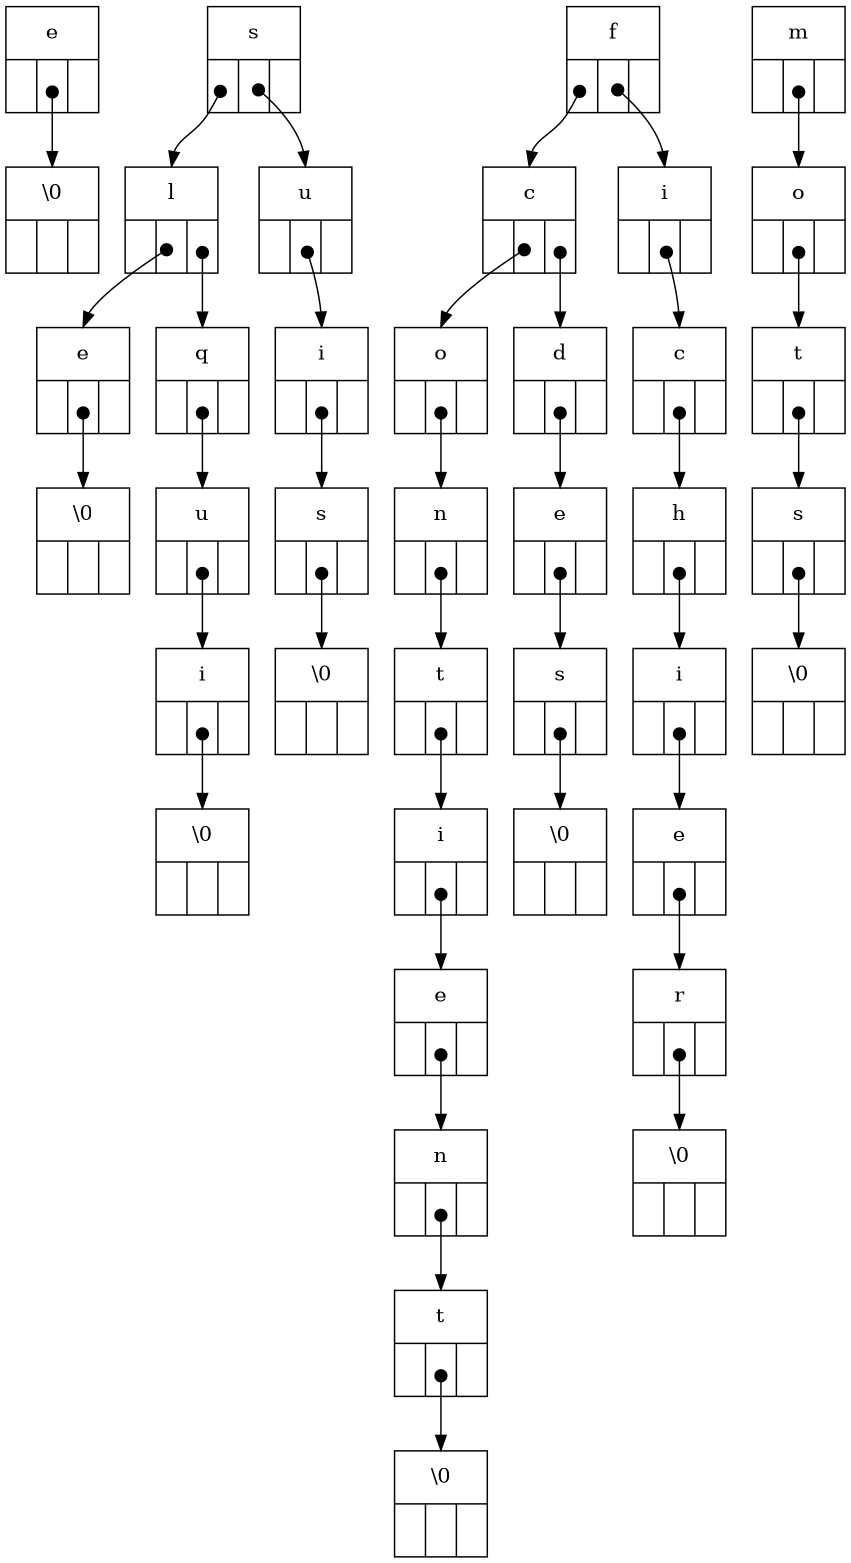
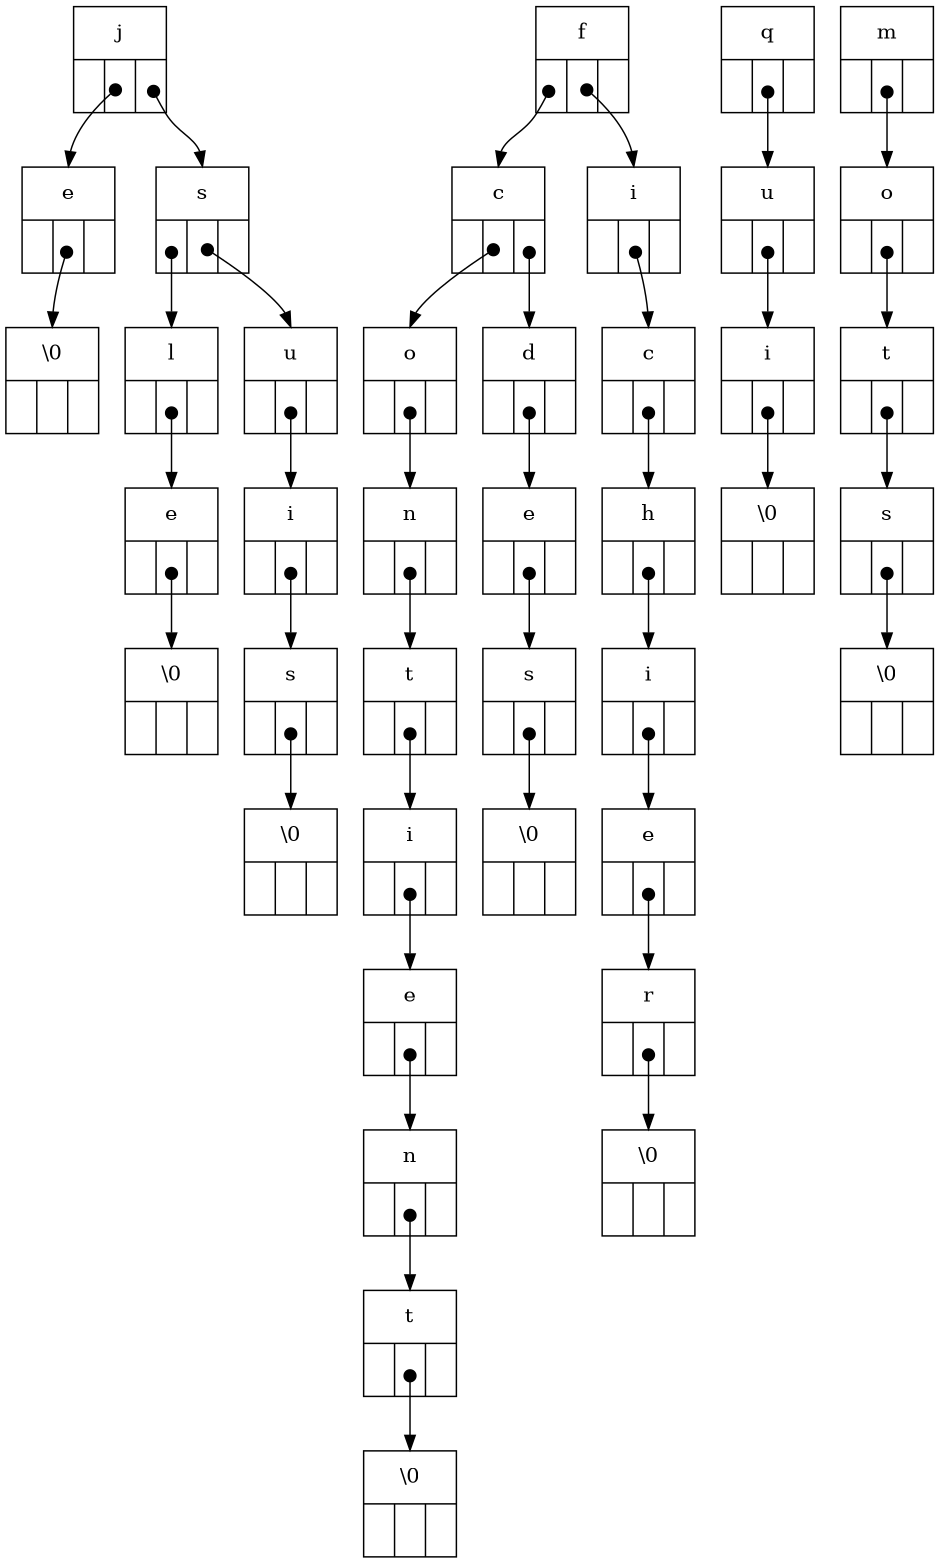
  digraph {
    node [shape=record]
    edge [arrowtail=dot dir=both headport=valeur tailclip=flase tailport="fils:c"]
+   n1 [height=1 label="{<valeur> j | {<gauche> | <fils> | <droit>}}"]
    n2 [height=1 label="{<valeur> e | {<gauche> | <fils> | <droit>}}"]
    n3 [height=1 label="{<valeur> s | {<gauche> | <fils> | <droit>}}"]
    n4 [height=1 label="{<valeur> f | {<gauche> | <fils> | <droit>}}"]
    n5 [height=1 label="{<valeur> c | {<gauche> | <fils> | <droit>}}"]
    n6 [height=1 label="{<valeur> i | {<gauche> | <fils> | <droit>}}"]
    n7 [height=1 label="{<valeur> \\0 |{<gauche> | <fils> | <droit>}}"]
    n8 [height=1 label="{<valeur> l | {<gauche> | <fils> | <droit>}}"]
    n9 [height=1 label="{<valeur> u | {<gauche> | <fils> | <droit>}}"]
    n10 [height=1 label="{<valeur> o | {<gauche> | <fils> | <droit>}}"]
    n11 [height=1 label="{<valeur> d | {<gauche> | <fils> | <droit>}}"]
    n12 [height=1 label="{<valeur> c | {<gauche> | <fils> | <droit>}}"]
    n13 [height=1 label="{<valeur> n | {<gauche> | <fils> | <droit>}}"]
    n14 [height=1 label="{<valeur> e | {<gauche> | <fils> | <droit>}}"]
    n15 [height=1 label="{<valeur> t | {<gauche> | <fils> | <droit>}}"]
    n16 [height=1 label="{<valeur> i | {<gauche> | <fils> | <droit>}}"]
    n17 [height=1 label="{<valeur> e | {<gauche> | <fils> | <droit>}}"]
    n18 [height=1 label="{<valeur> n | {<gauche> | <fils> | <droit>}}"]
    n19 [height=1 label="{<valeur> t | {<gauche> | <fils> | <droit>}}"]
    n20 [height=1 label="{<valeur> \\0 |{<gauche> | <fils> | <droit>}}"]
    n21 [height=1 label="{<valeur> s | {<gauche> | <fils> | <droit>}}"]
    n22 [height=1 label="{<valeur> \\0 |{<gauche> | <fils> | <droit>}}"]
    n23 [height=1 label="{<valeur> h | {<gauche> | <fils> | <droit>}}"]
    n24 [height=1 label="{<valeur> i | {<gauche> | <fils> | <droit>}}"]
    n25 [height=1 label="{<valeur> e | {<gauche> | <fils> | <droit>}}"]
    n26 [height=1 label="{<valeur> r | {<gauche> | <fils> | <droit>}}"]
    n27 [height=1 label="{<valeur> \\0 |{<gauche> | <fils> | <droit>}}"]
    n28 [height=1 label="{<valeur> e | {<gauche> | <fils> | <droit>}}"]
    n29 [height=1 label="{<valeur> q | {<gauche> | <fils> | <droit>}}"]
    n30 [height=1 label="{<valeur> i | {<gauche> | <fils> | <droit>}}"]
    n31 [height=1 label="{<valeur> \\0 |{<gauche> | <fils> | <droit>}}"]
    n32 [height=1 label="{<valeur> u | {<gauche> | <fils> | <droit>}}"]
    n33 [height=1 label="{<valeur> m | {<gauche> | <fils> | <droit>}}"]
    n34 [height=1 label="{<valeur> o | {<gauche> | <fils> | <droit>}}"]
    n35 [height=1 label="{<valeur> i | {<gauche> | <fils> | <droit>}}"]
    n36 [height=1 label="{<valeur> t | {<gauche> | <fils> | <droit>}}"]
    n37 [height=1 label="{<valeur> s | {<gauche> | <fils> | <droit>}}"]
    n38 [height=1 label="{<valeur> \\0 |{<gauche> | <fils> | <droit>}}"]
    n39 [height=1 label="{<valeur> \\0 |{<gauche> | <fils> | <droit>}}"]
    n40 [height=1 label="{<valeur> s | {<gauche> | <fils> | <droit>}}"]
    n41 [height=1 label="{<valeur> \\0 |{<gauche> | <fils> | <droit>}}"]
+   n1 -> n2
+   n1 -> n3 [tailport="droit:c"]
    n2 -> n7
    n3 -> n8 [tailport="gauche:c"]
    n3 -> n9
    n4 -> n5 [tailport="gauche:c"]
    n4 -> n6
    n5 -> n10
    n5 -> n11 [tailport="droit:c"]
    n6 -> n12
    n8 -> n28
-   n8 -> n29 [tailport="droit:c"]
    n9 -> n30
    n10 -> n13
    n11 -> n14
    n12 -> n23
    n13 -> n15
    n14 -> n21
    n15 -> n16
    n16 -> n17
    n17 -> n18
    n18 -> n19
    n19 -> n20
    n21 -> n22
    n23 -> n24
    n24 -> n25
    n25 -> n26
    n26 -> n27
    n28 -> n31
    n29 -> n32
    n30 -> n40
    n32 -> n35
    n33 -> n34
    n34 -> n36
    n35 -> n39
    n36 -> n37
    n37 -> n38
    n40 -> n41
  }
